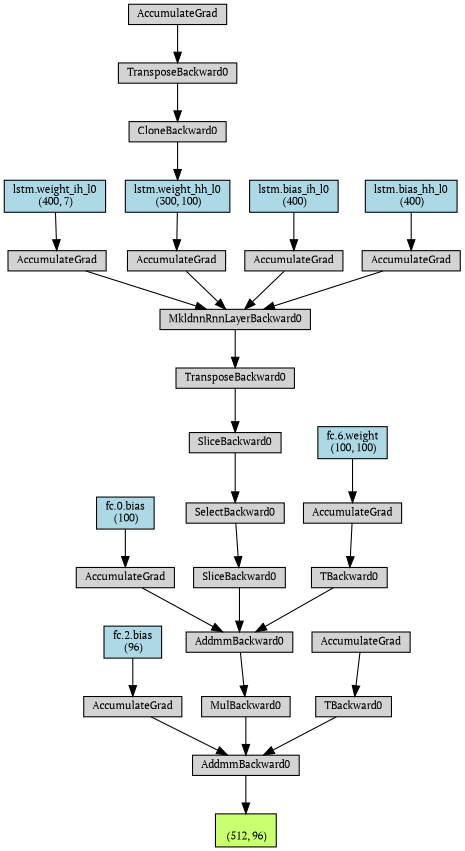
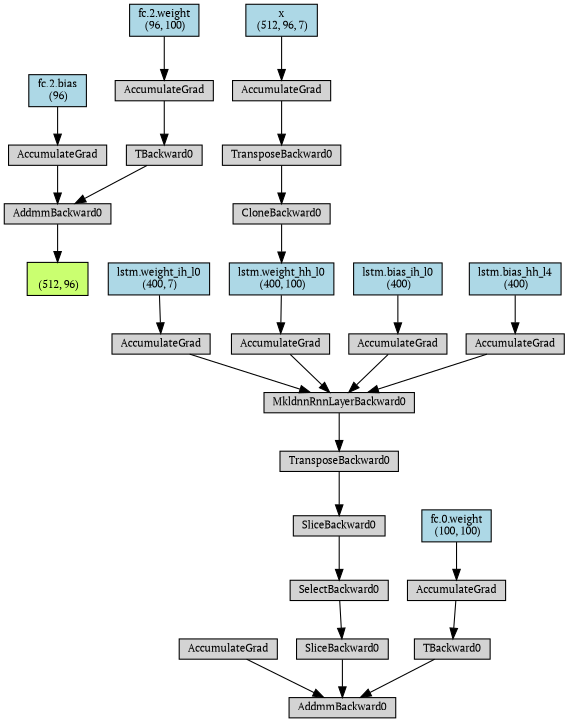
  digraph {
    fontname="PT Serif"
    node [align=left fontname="PT Serif" fontsize=10 ranksep=0.1 shape=box style=filled]
    edge [fontname="PT Serif"]
    n1 [fillcolor=darkolivegreen1 height=0.2 label="\n (512, 96)"]
    n2 [height=0.2 label=AddmmBackward0]
    n3 [height=0.2 label=AccumulateGrad]
    n4 [fillcolor=lightblue height=0.2 label="fc.2.bias\n (96)"]
-   n5 [height=0.2 label=MulBackward0]
    n6 [height=0.2 label=AddmmBackward0]
    n7 [height=0.2 label=AccumulateGrad]
-   n8 [fillcolor=lightblue height=0.2 label="fc.0.bias\n (100)"]
    n9 [height=0.2 label=SliceBackward0]
    n10 [height=0.2 label=SelectBackward0]
    n11 [height=0.2 label=SliceBackward0]
    n12 [height=0.2 label=TransposeBackward0]
    n13 [height=0.2 label=MkldnnRnnLayerBackward0]
    n14 [height=0.2 label=CloneBackward0]
-   n15 [fillcolor=lightblue height=0.2 label="lstm.weight_hh_l0\n (300, 100)"]
+   n15 [fillcolor=lightblue height=0.2 label="lstm.weight_hh_l0\n (400, 100)"]
    n16 [height=0.2 label=TransposeBackward0]
    n17 [height=0.2 label=AccumulateGrad]
+   n18 [fillcolor=lightblue height=0.2 label="x\n (512, 96, 7)"]
    n19 [height=0.2 label=AccumulateGrad]
    n20 [fillcolor=lightblue height=0.2 label="lstm.weight_ih_l0\n (400, 7)"]
    n21 [height=0.2 label=AccumulateGrad]
    n22 [height=0.2 label=AccumulateGrad]
    n23 [fillcolor=lightblue height=0.2 label="lstm.bias_ih_l0\n (400)"]
    n24 [height=0.2 label=AccumulateGrad]
-   n25 [fillcolor=lightblue height=0.2 label="lstm.bias_hh_l0\n (400)"]
+   n25 [fillcolor=lightblue height=0.2 label="lstm.bias_hh_l4\n (400)"]
    n26 [height=0.2 label=TBackward0]
    n27 [height=0.2 label=AccumulateGrad]
-   n28 [fillcolor=lightblue height=0.2 label="fc.6.weight\n (100, 100)"]
+   n28 [fillcolor=lightblue height=0.2 label="fc.0.weight\n (100, 100)"]
    n29 [height=0.2 label=TBackward0]
    n30 [height=0.2 label=AccumulateGrad]
+   n31 [fillcolor=lightblue height=0.2 label="fc.2.weight\n (96, 100)"]
    n2 -> n1
    n3 -> n2
    n4 -> n3
-   n5 -> n2
-   n6 -> n5
    n7 -> n6
-   n8 -> n7
    n9 -> n6
    n10 -> n9
    n11 -> n10
    n12 -> n11
    n13 -> n12
    n14 -> n15
    n15 -> n21
    n16 -> n14
    n17 -> n16
+   n18 -> n17
    n19 -> n13
    n20 -> n19
    n21 -> n13
    n22 -> n13
    n23 -> n22
    n24 -> n13
    n25 -> n24
    n26 -> n6
    n27 -> n26
    n28 -> n27
    n29 -> n2
    n30 -> n29
+   n31 -> n30
  }
